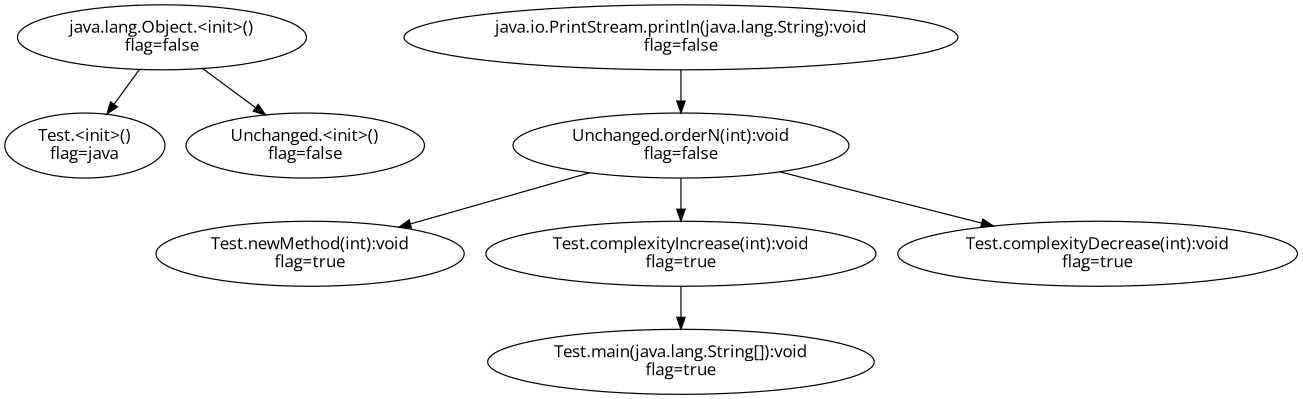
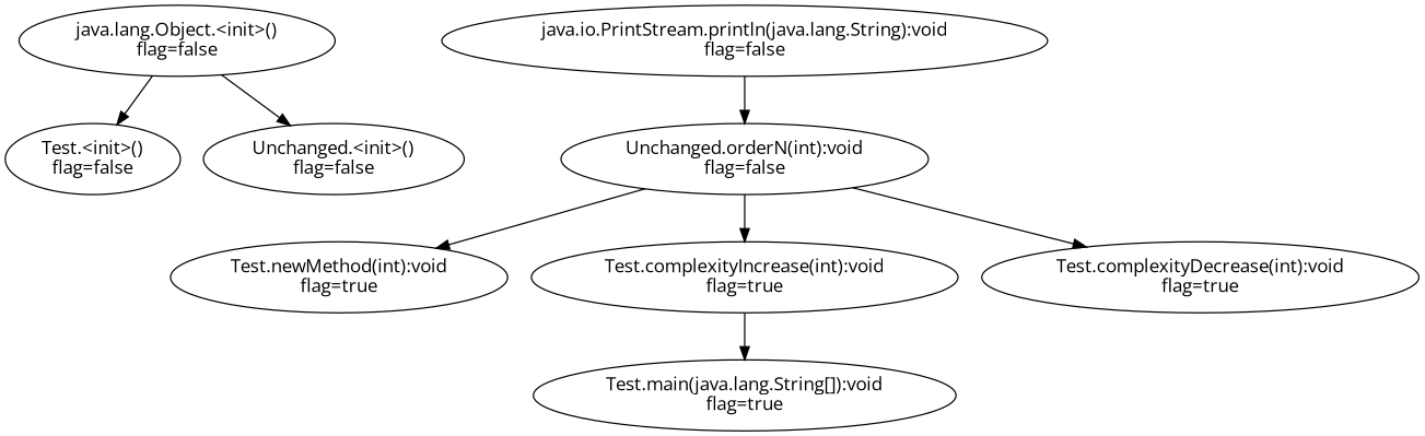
  digraph {
    fontname="Open Sans"
    node [fontname="Open Sans"]
    edge [fontname="Open Sans"]
-   n1 [label="Test.<init>()\nflag=java"]
+   n1 [label="Test.<init>()\nflag=false"]
    n2 [label="Test.main(java.lang.String[]):void\nflag=true"]
    n3 [label="java.lang.Object.<init>()\nflag=false"]
    n4 [label="Unchanged.<init>()\nflag=false"]
    n5 [label="Test.newMethod(int):void\nflag=true"]
    n6 [label="Test.complexityIncrease(int):void\nflag=true"]
    n7 [label="Unchanged.orderN(int):void\nflag=false"]
    n8 [label="Test.complexityDecrease(int):void\nflag=true"]
    n9 [label="java.io.PrintStream.println(java.lang.String):void\nflag=false"]
    n3 -> n1
    n3 -> n4
    n6 -> n2
    n7 -> n5
    n7 -> n6
    n7 -> n8
    n9 -> n7
  }
